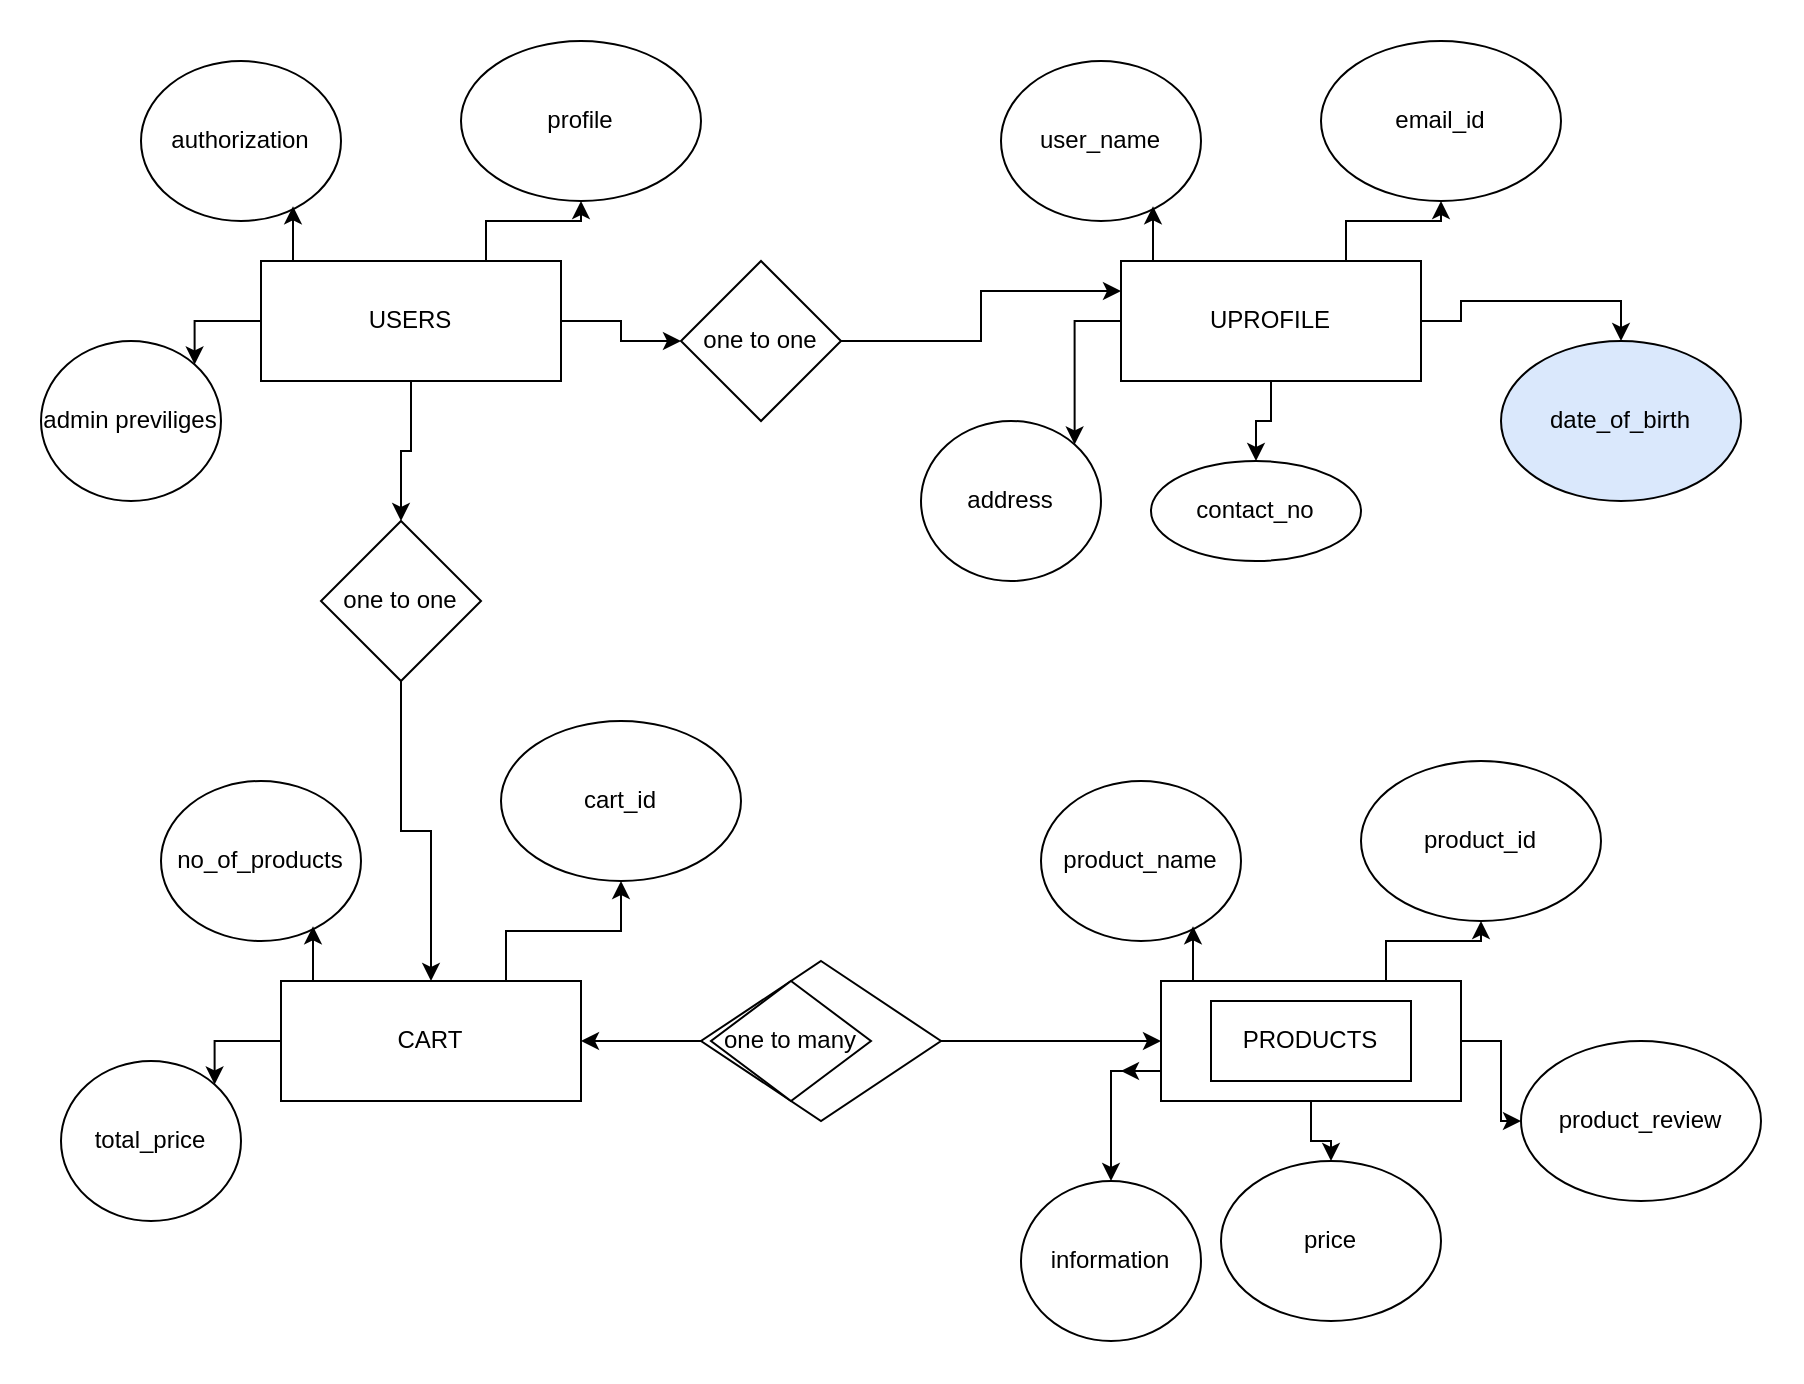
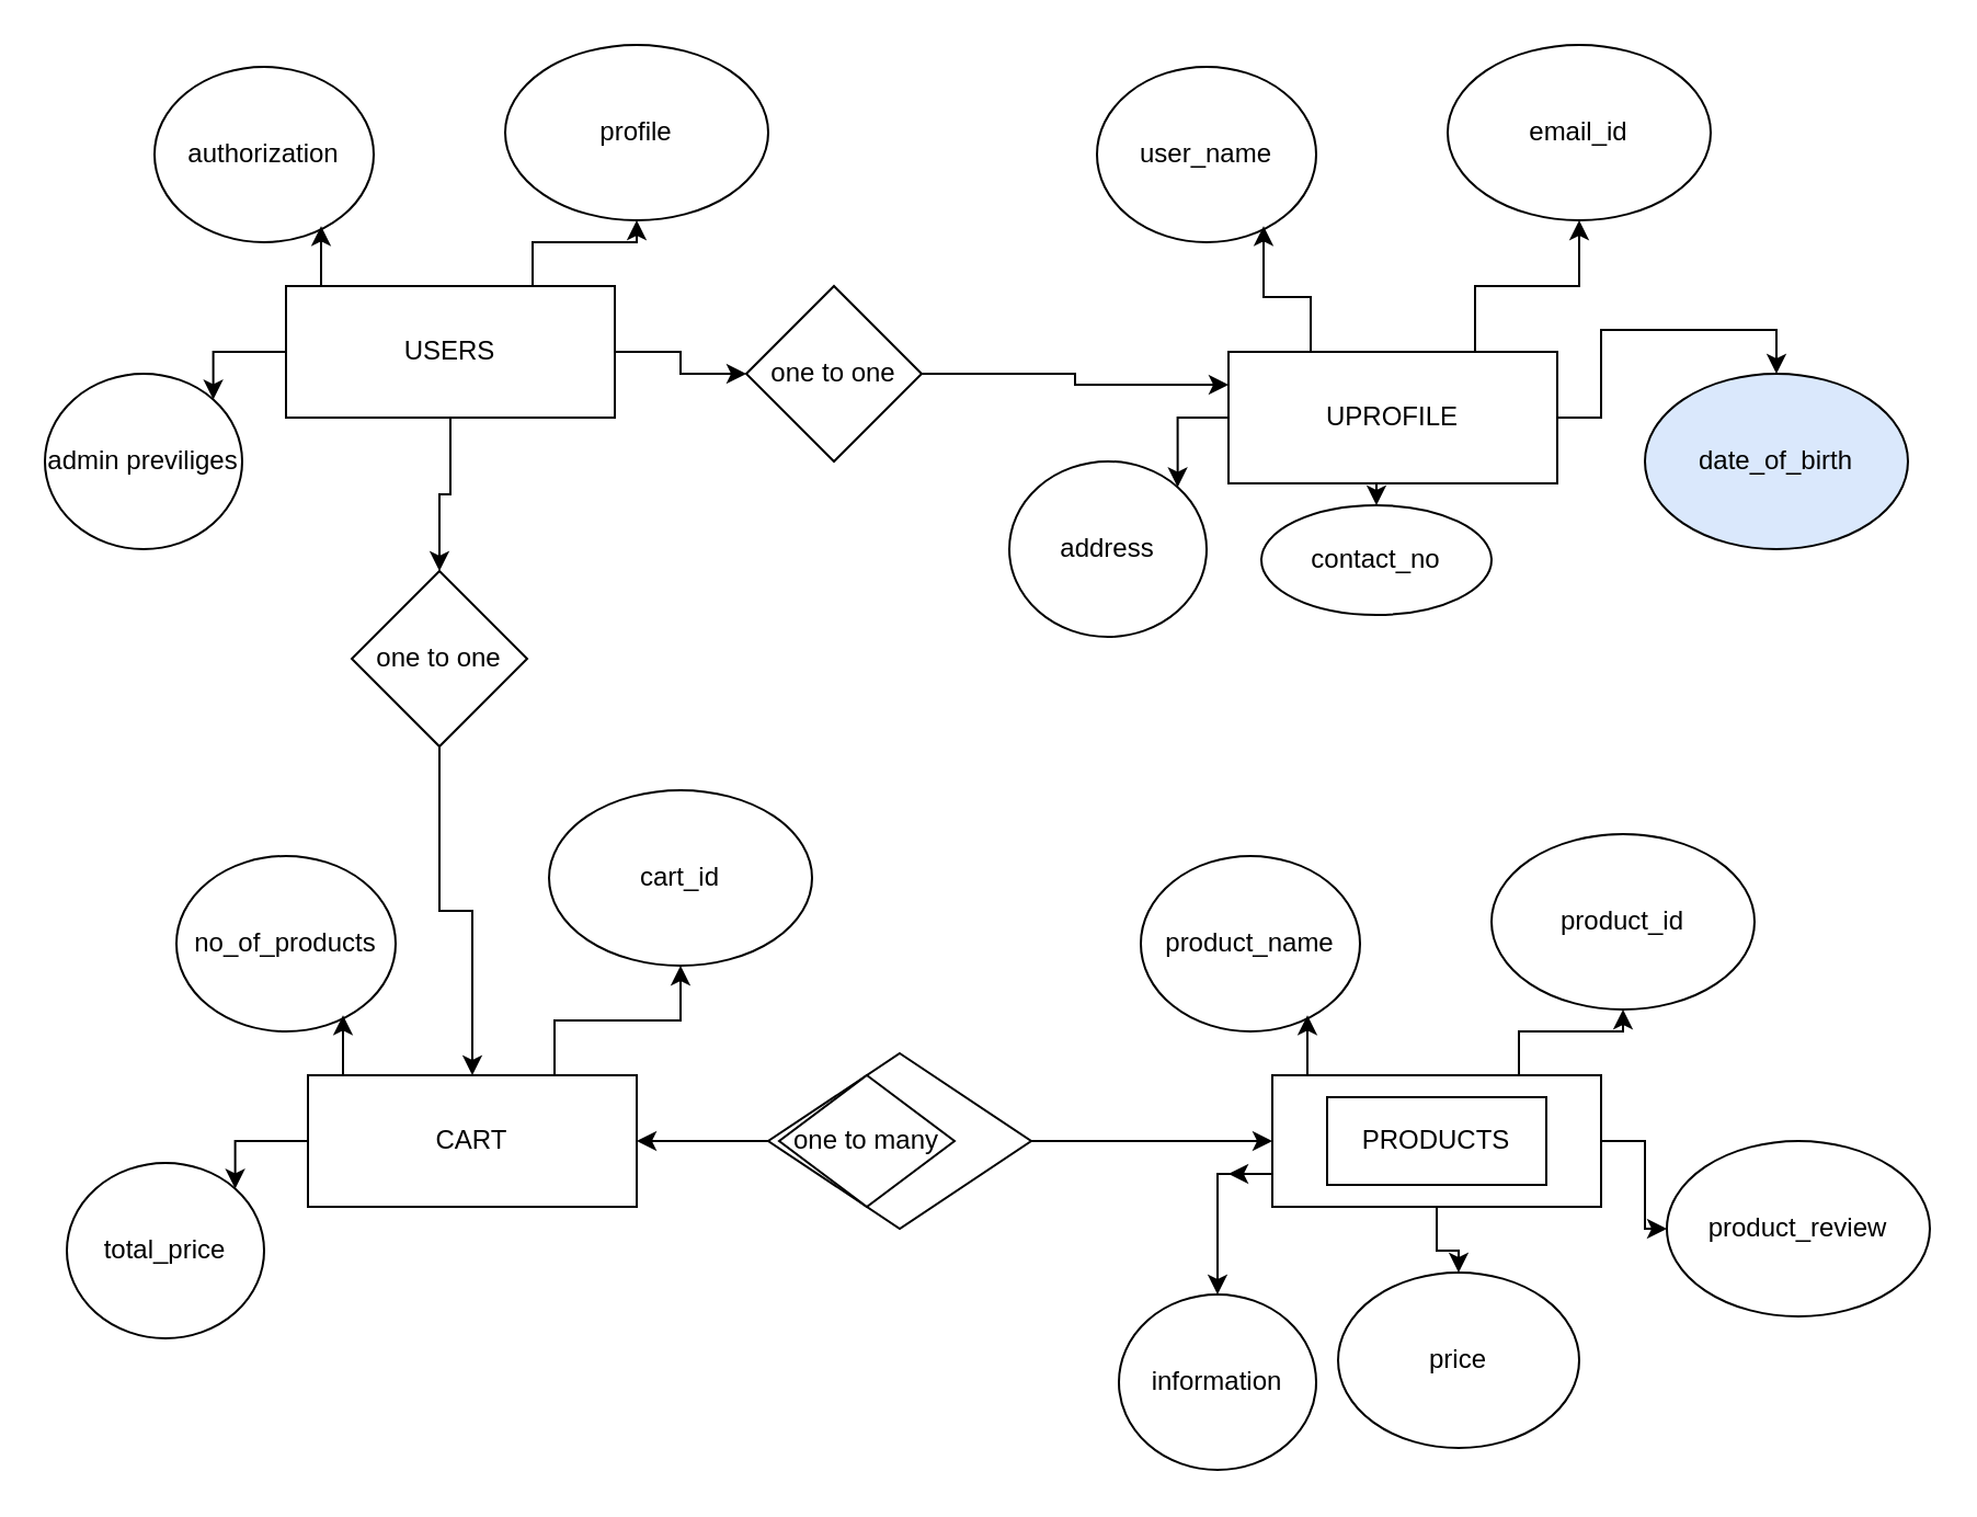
  <mxCell id="0" />
  <mxCell id="1" parent="0" />
  <mxCell id="2" style="edgeStyle=orthogonalEdgeStyle;rounded=0;orthogonalLoop=1;jettySize=auto;html=1;exitX=0.75;exitY=0;exitDx=0;exitDy=0;" edge="1" parent="1" source="6" target="9"><mxGeometry relative="1" as="geometry" /></mxCell>
  <mxCell id="3" style="edgeStyle=orthogonalEdgeStyle;rounded=0;orthogonalLoop=1;jettySize=auto;html=1;exitX=0;exitY=0.5;exitDx=0;exitDy=0;entryX=1;entryY=0;entryDx=0;entryDy=0;" edge="1" parent="1" source="6" target="8"><mxGeometry relative="1" as="geometry" /></mxCell>
  <mxCell id="4" style="edgeStyle=orthogonalEdgeStyle;rounded=0;orthogonalLoop=1;jettySize=auto;html=1;exitX=0.5;exitY=1;exitDx=0;exitDy=0;entryX=0.5;entryY=0;entryDx=0;entryDy=0;" edge="1" parent="1" source="6" target="42"><mxGeometry relative="1" as="geometry" /></mxCell>
  <mxCell id="5" style="edgeStyle=orthogonalEdgeStyle;rounded=0;orthogonalLoop=1;jettySize=auto;html=1;exitX=1;exitY=0.5;exitDx=0;exitDy=0;entryX=0.5;entryY=0;entryDx=0;entryDy=0;" edge="1" parent="1" source="6" target="44"><mxGeometry relative="1" as="geometry" /></mxCell>
  <mxCell id="6" value="USERS" style="rounded=0;whiteSpace=wrap;html=1;" vertex="1" parent="1"><mxGeometry x="130" y="130" width="150" height="60" as="geometry" /></mxCell>
  <mxCell id="7" value="authorization" style="ellipse;whiteSpace=wrap;html=1;" vertex="1" parent="1"><mxGeometry x="70" y="30" width="100" height="80" as="geometry" /></mxCell>
  <mxCell id="8" value="admin previliges" style="ellipse;whiteSpace=wrap;html=1;" vertex="1" parent="1"><mxGeometry x="20" y="170" width="90" height="80" as="geometry" /></mxCell>
  <mxCell id="9" value="profile" style="ellipse;whiteSpace=wrap;html=1;" vertex="1" parent="1"><mxGeometry x="230" y="20" width="120" height="80" as="geometry" /></mxCell>
  <mxCell id="10" style="edgeStyle=orthogonalEdgeStyle;rounded=0;orthogonalLoop=1;jettySize=auto;html=1;exitX=0.25;exitY=0;exitDx=0;exitDy=0;entryX=0.76;entryY=0.908;entryDx=0;entryDy=0;entryPerimeter=0;" edge="1" parent="1" source="6" target="7"><mxGeometry relative="1" as="geometry" /></mxCell>
  <mxCell id="11" style="edgeStyle=orthogonalEdgeStyle;rounded=0;orthogonalLoop=1;jettySize=auto;html=1;exitX=0.75;exitY=0;exitDx=0;exitDy=0;" edge="1" parent="1" source="15" target="18"><mxGeometry relative="1" as="geometry" /></mxCell>
  <mxCell id="12" style="edgeStyle=orthogonalEdgeStyle;rounded=0;orthogonalLoop=1;jettySize=auto;html=1;exitX=0;exitY=0.5;exitDx=0;exitDy=0;entryX=1;entryY=0;entryDx=0;entryDy=0;" edge="1" parent="1" source="15" target="17"><mxGeometry relative="1" as="geometry" /></mxCell>
  <mxCell id="13" style="edgeStyle=orthogonalEdgeStyle;rounded=0;orthogonalLoop=1;jettySize=auto;html=1;exitX=0.5;exitY=1;exitDx=0;exitDy=0;entryX=0.5;entryY=0;entryDx=0;entryDy=0;" edge="1" parent="1" source="15" target="37"><mxGeometry relative="1" as="geometry" /></mxCell>
  <mxCell id="14" style="edgeStyle=orthogonalEdgeStyle;rounded=0;orthogonalLoop=1;jettySize=auto;html=1;exitX=1;exitY=0.5;exitDx=0;exitDy=0;entryX=0.5;entryY=0;entryDx=0;entryDy=0;" edge="1" parent="1" source="15" target="38"><mxGeometry relative="1" as="geometry" /></mxCell>
- <mxCell id="15" value="UPROFILE" style="rounded=0;whiteSpace=wrap;html=1;" vertex="1" parent="1"><mxGeometry x="560" y="130" width="150" height="60" as="geometry" /></mxCell>
+ <mxCell id="15" value="UPROFILE" style="rounded=0;whiteSpace=wrap;html=1;" vertex="1" parent="1"><mxGeometry x="560" y="160" width="150" height="60" as="geometry" /></mxCell>
  <mxCell id="16" value="user_name" style="ellipse;whiteSpace=wrap;html=1;" vertex="1" parent="1"><mxGeometry x="500" y="30" width="100" height="80" as="geometry" /></mxCell>
  <mxCell id="17" value="address" style="ellipse;whiteSpace=wrap;html=1;" vertex="1" parent="1"><mxGeometry x="460" y="210" width="90" height="80" as="geometry" /></mxCell>
  <mxCell id="18" value="email_id" style="ellipse;whiteSpace=wrap;html=1;" vertex="1" parent="1"><mxGeometry x="660" y="20" width="120" height="80" as="geometry" /></mxCell>
  <mxCell id="19" style="edgeStyle=orthogonalEdgeStyle;rounded=0;orthogonalLoop=1;jettySize=auto;html=1;exitX=0.25;exitY=0;exitDx=0;exitDy=0;entryX=0.76;entryY=0.908;entryDx=0;entryDy=0;entryPerimeter=0;" edge="1" parent="1" source="15" target="16"><mxGeometry relative="1" as="geometry" /></mxCell>
  <mxCell id="20" style="edgeStyle=orthogonalEdgeStyle;rounded=0;orthogonalLoop=1;jettySize=auto;html=1;exitX=0.75;exitY=0;exitDx=0;exitDy=0;" edge="1" parent="1" source="22" target="25"><mxGeometry relative="1" as="geometry" /></mxCell>
  <mxCell id="21" style="edgeStyle=orthogonalEdgeStyle;rounded=0;orthogonalLoop=1;jettySize=auto;html=1;exitX=0;exitY=0.5;exitDx=0;exitDy=0;entryX=1;entryY=0;entryDx=0;entryDy=0;" edge="1" parent="1" source="22" target="24"><mxGeometry relative="1" as="geometry" /></mxCell>
  <mxCell id="22" value="CART" style="rounded=0;whiteSpace=wrap;html=1;" vertex="1" parent="1"><mxGeometry x="140" y="490" width="150" height="60" as="geometry" /></mxCell>
  <mxCell id="23" value="no_of_products" style="ellipse;whiteSpace=wrap;html=1;" vertex="1" parent="1"><mxGeometry x="80" y="390" width="100" height="80" as="geometry" /></mxCell>
  <mxCell id="24" value="total_price" style="ellipse;whiteSpace=wrap;html=1;" vertex="1" parent="1"><mxGeometry x="30" y="530" width="90" height="80" as="geometry" /></mxCell>
  <mxCell id="25" value="cart_id" style="ellipse;whiteSpace=wrap;html=1;" vertex="1" parent="1"><mxGeometry x="250" y="360" width="120" height="80" as="geometry" /></mxCell>
  <mxCell id="26" style="edgeStyle=orthogonalEdgeStyle;rounded=0;orthogonalLoop=1;jettySize=auto;html=1;exitX=0.25;exitY=0;exitDx=0;exitDy=0;entryX=0.76;entryY=0.908;entryDx=0;entryDy=0;entryPerimeter=0;" edge="1" parent="1" source="22" target="23"><mxGeometry relative="1" as="geometry" /></mxCell>
  <mxCell id="27" style="edgeStyle=orthogonalEdgeStyle;rounded=0;orthogonalLoop=1;jettySize=auto;html=1;exitX=0.75;exitY=0;exitDx=0;exitDy=0;" edge="1" parent="1" source="32" target="35"><mxGeometry relative="1" as="geometry" /></mxCell>
  <mxCell id="28" style="edgeStyle=orthogonalEdgeStyle;rounded=0;orthogonalLoop=1;jettySize=auto;html=1;exitX=0.5;exitY=1;exitDx=0;exitDy=0;" edge="1" parent="1" source="32" target="39"><mxGeometry relative="1" as="geometry" /></mxCell>
  <mxCell id="29" style="edgeStyle=orthogonalEdgeStyle;rounded=0;orthogonalLoop=1;jettySize=auto;html=1;exitX=1;exitY=0.5;exitDx=0;exitDy=0;" edge="1" parent="1" source="32" target="40"><mxGeometry relative="1" as="geometry" /></mxCell>
  <mxCell id="30" style="edgeStyle=orthogonalEdgeStyle;rounded=0;orthogonalLoop=1;jettySize=auto;html=1;exitX=0;exitY=0.75;exitDx=0;exitDy=0;" edge="1" parent="1" source="32"><mxGeometry relative="1" as="geometry"><mxPoint x="560" y="535" as="targetPoint" /></mxGeometry></mxCell>
  <mxCell id="31" style="edgeStyle=orthogonalEdgeStyle;rounded=0;orthogonalLoop=1;jettySize=auto;html=1;exitX=0;exitY=0.75;exitDx=0;exitDy=0;entryX=0.5;entryY=0;entryDx=0;entryDy=0;" edge="1" parent="1" source="32" target="34"><mxGeometry relative="1" as="geometry" /></mxCell>
  <mxCell id="32" value="" style="rounded=0;whiteSpace=wrap;html=1;" vertex="1" parent="1"><mxGeometry x="580" y="490" width="150" height="60" as="geometry" /></mxCell>
  <mxCell id="33" value="product_name" style="ellipse;whiteSpace=wrap;html=1;" vertex="1" parent="1"><mxGeometry x="520" y="390" width="100" height="80" as="geometry" /></mxCell>
  <mxCell id="34" value="information" style="ellipse;whiteSpace=wrap;html=1;" vertex="1" parent="1"><mxGeometry x="510" y="590" width="90" height="80" as="geometry" /></mxCell>
  <mxCell id="35" value="product_id" style="ellipse;whiteSpace=wrap;html=1;" vertex="1" parent="1"><mxGeometry x="680" y="380" width="120" height="80" as="geometry" /></mxCell>
  <mxCell id="36" style="edgeStyle=orthogonalEdgeStyle;rounded=0;orthogonalLoop=1;jettySize=auto;html=1;exitX=0.25;exitY=0;exitDx=0;exitDy=0;entryX=0.76;entryY=0.908;entryDx=0;entryDy=0;entryPerimeter=0;" edge="1" parent="1" source="32" target="33"><mxGeometry relative="1" as="geometry" /></mxCell>
  <mxCell id="37" value="contact_no" style="ellipse;whiteSpace=wrap;html=1;" vertex="1" parent="1"><mxGeometry x="575" y="230" width="105" height="50" as="geometry" /></mxCell>
  <mxCell id="38" value="date_of_birth" style="ellipse;whiteSpace=wrap;html=1;fillColor=#dae8fc;" vertex="1" parent="1"><mxGeometry x="750" y="170" width="120" height="80" as="geometry" /></mxCell>
  <mxCell id="39" value="price" style="ellipse;whiteSpace=wrap;html=1;" vertex="1" parent="1"><mxGeometry x="610" y="580" width="110" height="80" as="geometry" /></mxCell>
  <mxCell id="40" value="product_review" style="ellipse;whiteSpace=wrap;html=1;" vertex="1" parent="1"><mxGeometry x="760" y="520" width="120" height="80" as="geometry" /></mxCell>
  <mxCell id="41" style="edgeStyle=orthogonalEdgeStyle;rounded=0;orthogonalLoop=1;jettySize=auto;html=1;exitX=0.5;exitY=1;exitDx=0;exitDy=0;" edge="1" parent="1" source="42" target="22"><mxGeometry relative="1" as="geometry" /></mxCell>
  <mxCell id="42" value="one to one" style="rhombus;whiteSpace=wrap;html=1;" vertex="1" parent="1"><mxGeometry x="160" y="260" width="80" height="80" as="geometry" /></mxCell>
  <mxCell id="43" style="edgeStyle=orthogonalEdgeStyle;rounded=0;orthogonalLoop=1;jettySize=auto;html=1;exitX=0.5;exitY=1;exitDx=0;exitDy=0;entryX=0;entryY=0.25;entryDx=0;entryDy=0;" edge="1" parent="1" source="44" target="15"><mxGeometry relative="1" as="geometry" /></mxCell>
  <mxCell id="44" value="one to one" style="rhombus;whiteSpace=wrap;html=1;direction=north;" vertex="1" parent="1"><mxGeometry x="340" y="130" width="80" height="80" as="geometry" /></mxCell>
  <mxCell id="45" value="PRODUCTS" style="rounded=0;whiteSpace=wrap;html=1;" vertex="1" parent="1"><mxGeometry x="605" y="500" width="100" height="40" as="geometry" /></mxCell>
  <mxCell id="46" style="edgeStyle=orthogonalEdgeStyle;rounded=0;orthogonalLoop=1;jettySize=auto;html=1;exitX=1;exitY=0.5;exitDx=0;exitDy=0;entryX=0;entryY=0.5;entryDx=0;entryDy=0;" edge="1" parent="1" source="48" target="32"><mxGeometry relative="1" as="geometry" /></mxCell>
  <mxCell id="47" style="edgeStyle=orthogonalEdgeStyle;rounded=0;orthogonalLoop=1;jettySize=auto;html=1;exitX=0;exitY=0.5;exitDx=0;exitDy=0;" edge="1" parent="1" source="48" target="22"><mxGeometry relative="1" as="geometry" /></mxCell>
  <mxCell id="48" value="" style="rhombus;whiteSpace=wrap;html=1;" vertex="1" parent="1"><mxGeometry x="350" y="480" width="120" height="80" as="geometry" /></mxCell>
  <mxCell id="49" value="one to many" style="rhombus;whiteSpace=wrap;html=1;" vertex="1" parent="1"><mxGeometry x="355" y="490" width="80" height="60" as="geometry" /></mxCell>
